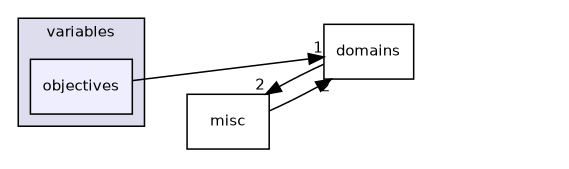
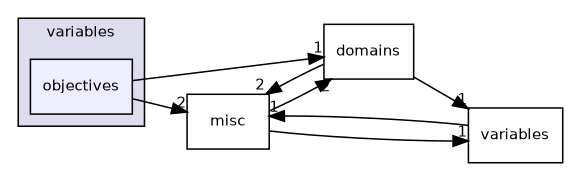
  digraph {
    compound=true
    rankdir=LR
    node [fontname=Helvetica fontsize=10 shape=box]
    edge [headlabel=1 labeldistance=1.5 labelfontname=Helvetica labelfontsize=10]
    n1 [fillcolor="#eeeeff" label=objectives pencolor=black style=filled]
    n2 [label=misc]
    n3 [label=domains]
+   n4 [label=variables]
    subgraph cluster_1 {
      bgcolor="#ddddee"
      fontname=Helvetica
      fontsize=10
      label=variables
      pencolor=black
      n1
    }
+   n1 -> n2 [headlabel=2]
    n1 -> n3
    n2 -> n3 [headlabel=2]
+   n2 -> n4
    n3 -> n2 [headlabel=2]
+   n3 -> n4
+   n4 -> n2
  }
